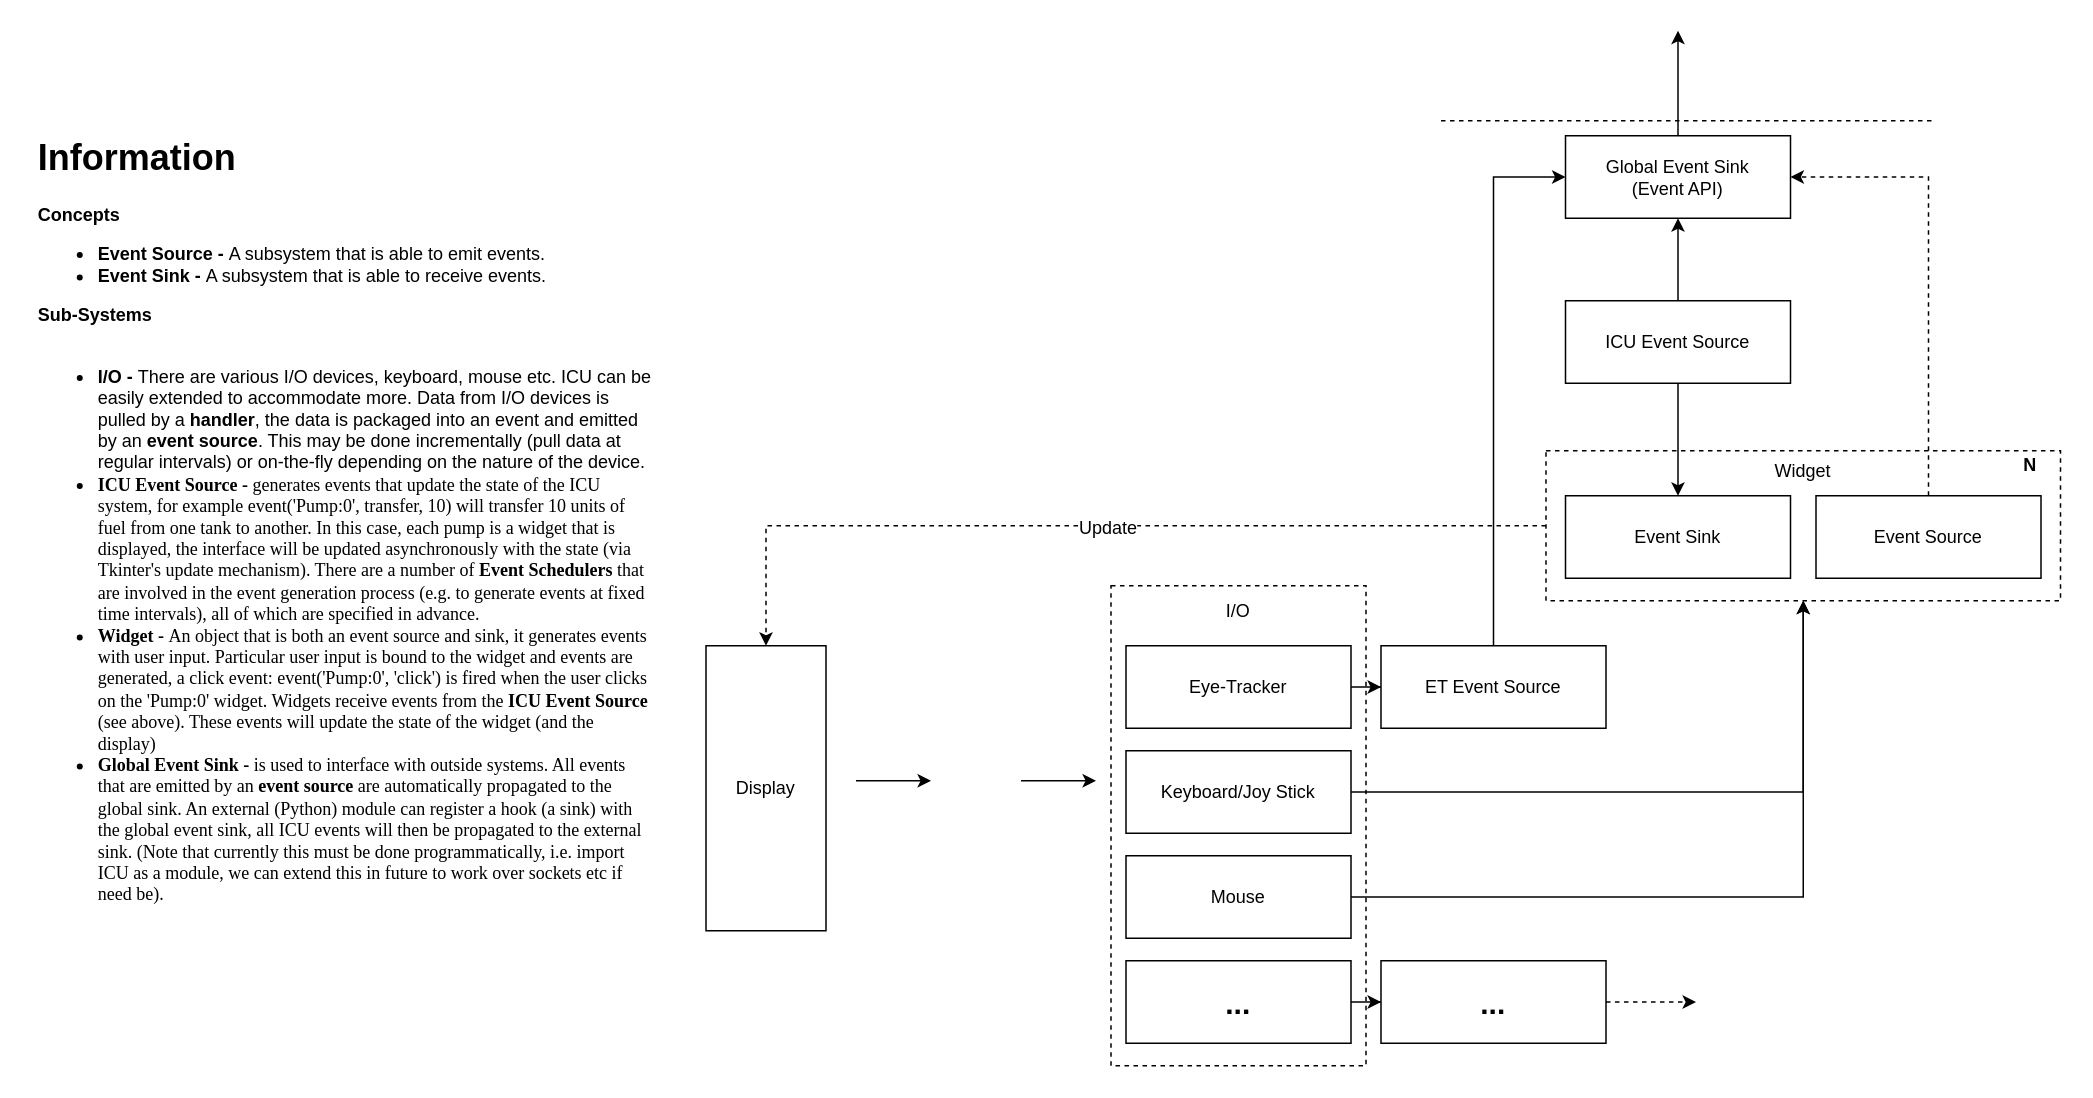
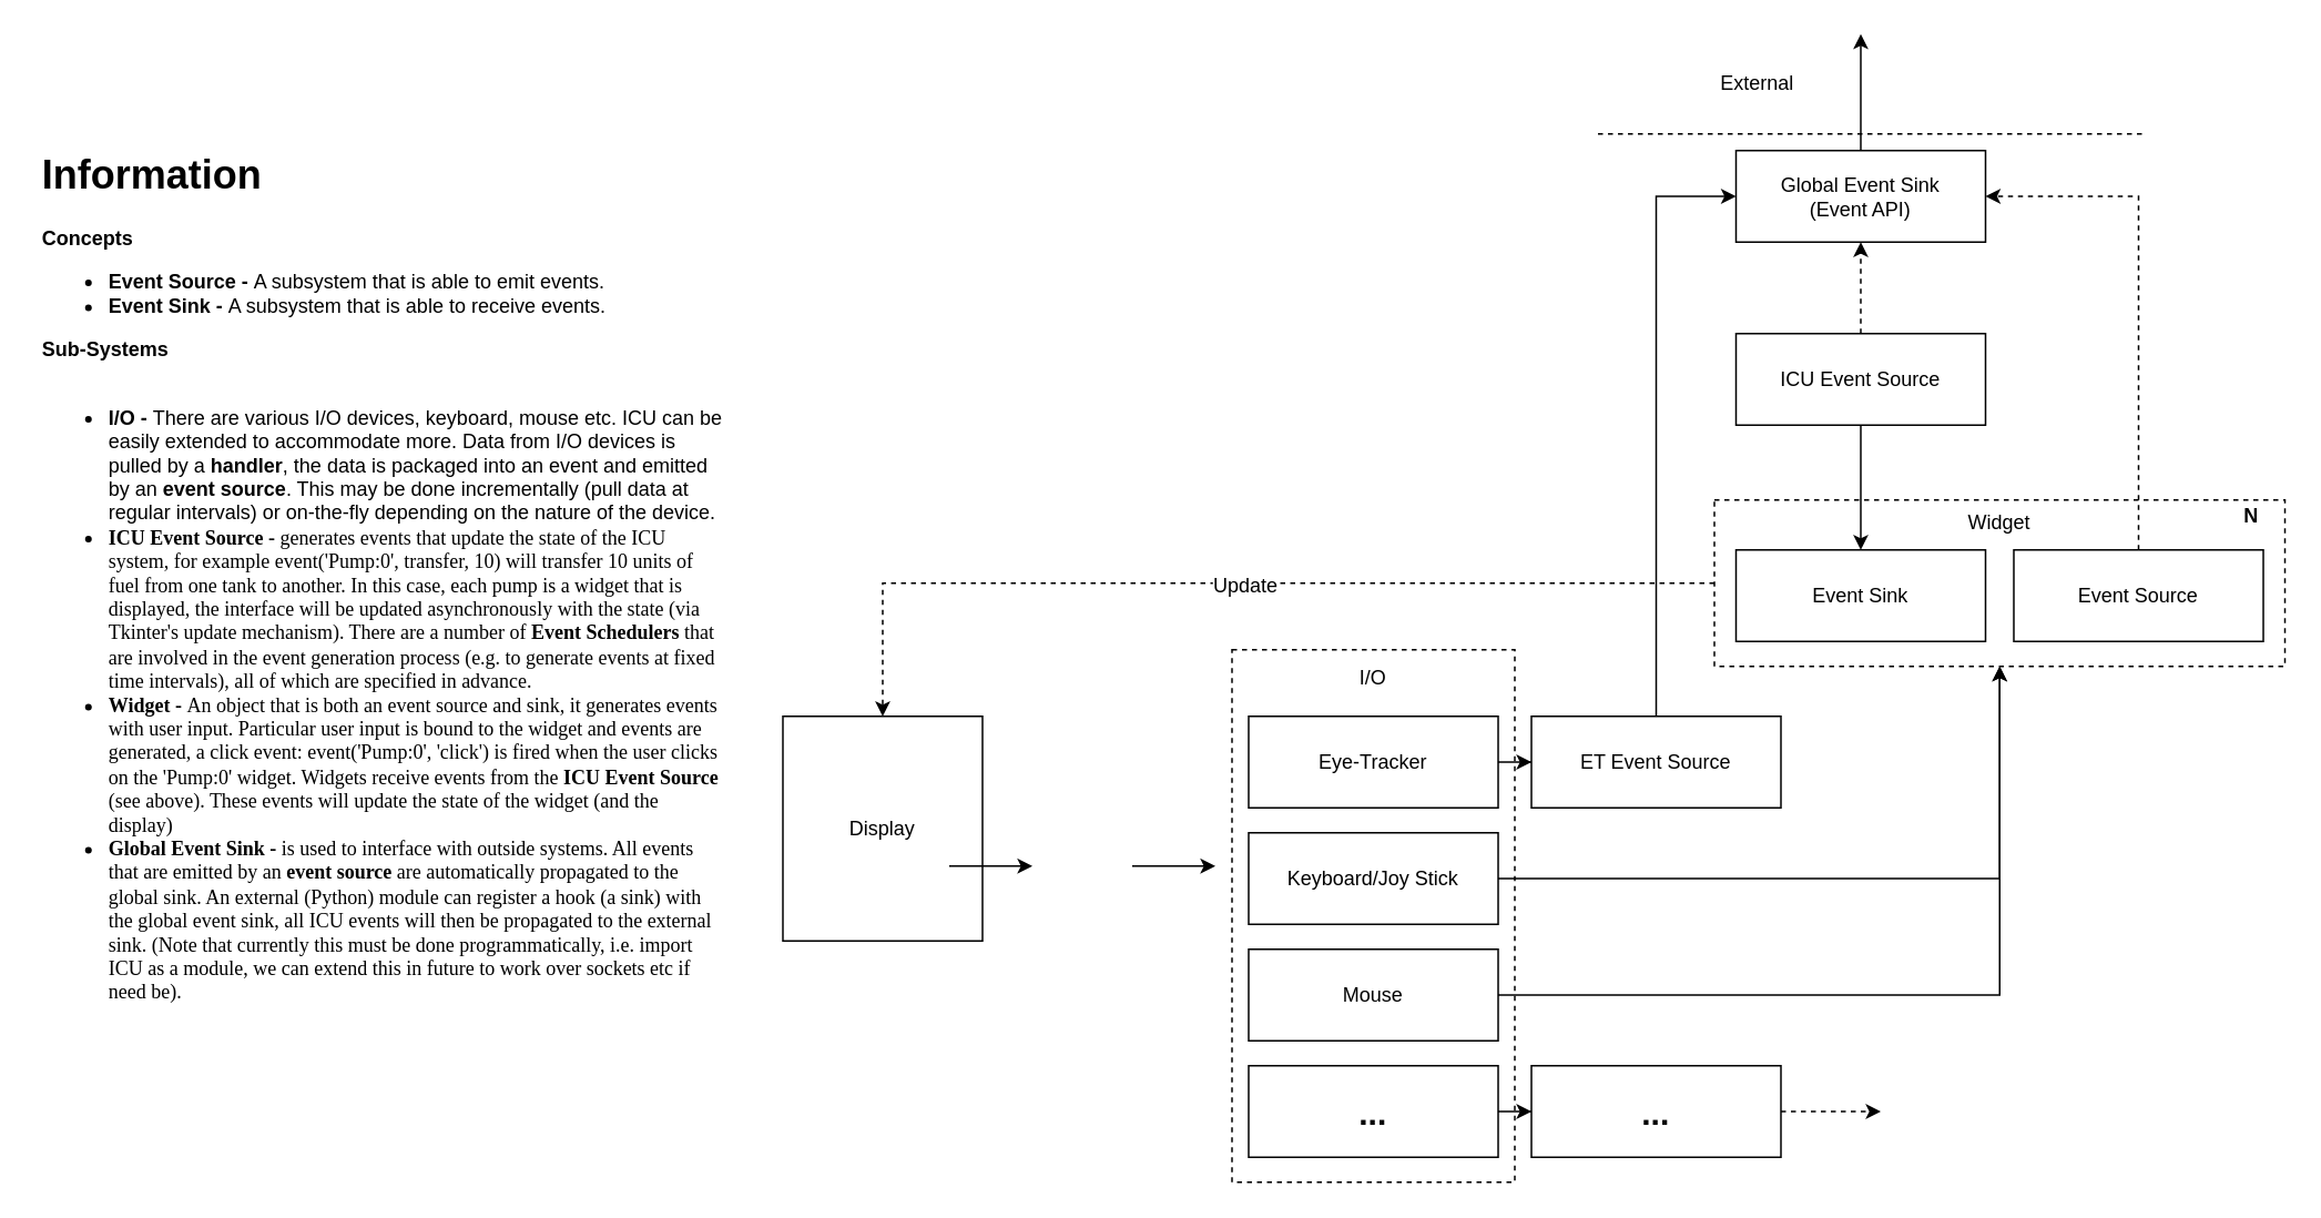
  <mxCell id="0" />
  <mxCell id="1" parent="0" />
  <mxCell id="2" value="&lt;div style=&quot;line-height: 150%&quot; align=&quot;center&quot;&gt;I/O&lt;/div&gt;&lt;div style=&quot;line-height: 150%&quot; align=&quot;center&quot;&gt;&lt;br&gt;&lt;/div&gt;&lt;div style=&quot;line-height: 150%&quot; align=&quot;center&quot;&gt;&lt;br&gt;&lt;/div&gt;&lt;div style=&quot;line-height: 150%&quot; align=&quot;center&quot;&gt;&lt;br&gt;&lt;/div&gt;&lt;div style=&quot;line-height: 150%&quot; align=&quot;center&quot;&gt;&lt;br&gt;&lt;/div&gt;&lt;div style=&quot;line-height: 150%&quot; align=&quot;center&quot;&gt;&lt;br&gt;&lt;/div&gt;&lt;div style=&quot;line-height: 150%&quot; align=&quot;center&quot;&gt;&lt;br&gt;&lt;/div&gt;&lt;div style=&quot;line-height: 150%&quot; align=&quot;center&quot;&gt;&lt;br&gt;&lt;/div&gt;&lt;div style=&quot;line-height: 150%&quot; align=&quot;center&quot;&gt;&lt;br&gt;&lt;/div&gt;&lt;div style=&quot;line-height: 150%&quot; align=&quot;center&quot;&gt;&lt;br&gt;&lt;/div&gt;&lt;div style=&quot;line-height: 150%&quot; align=&quot;center&quot;&gt;&lt;br&gt;&lt;/div&gt;&lt;div style=&quot;line-height: 150%&quot; align=&quot;center&quot;&gt;&lt;br&gt;&lt;/div&gt;&lt;div style=&quot;line-height: 150%&quot; align=&quot;center&quot;&gt;&lt;br&gt;&lt;/div&gt;&lt;div style=&quot;line-height: 150%&quot; align=&quot;center&quot;&gt;&lt;br&gt;&lt;/div&gt;&lt;div style=&quot;line-height: 150%&quot; align=&quot;center&quot;&gt;&lt;br&gt;&lt;/div&gt;&lt;div style=&quot;line-height: 150%&quot; align=&quot;center&quot;&gt;&lt;br&gt;&lt;/div&gt;&lt;div style=&quot;line-height: 150%&quot; align=&quot;center&quot;&gt;&lt;br&gt;&lt;/div&gt;" style="rounded=0;whiteSpace=wrap;html=1;dashed=1;fillColor=none;align=center;" vertex="1" parent="1"><mxGeometry x="740" y="390" width="170" height="320" as="geometry" /></mxCell>
  <mxCell id="3" style="edgeStyle=orthogonalEdgeStyle;rounded=0;orthogonalLoop=1;jettySize=auto;html=1;entryX=0.5;entryY=1;entryDx=0;entryDy=0;endArrow=classic;endFill=1;" edge="1" parent="1" source="4" target="20"><mxGeometry relative="1" as="geometry" /></mxCell>
  <mxCell id="4" value="&lt;div&gt;Keyboard/Joy Stick&lt;/div&gt;" style="rounded=0;whiteSpace=wrap;html=1;" vertex="1" parent="1"><mxGeometry x="750" y="500" width="150" height="55" as="geometry" /></mxCell>
  <mxCell id="5" style="edgeStyle=orthogonalEdgeStyle;rounded=0;orthogonalLoop=1;jettySize=auto;html=1;entryX=0.5;entryY=1;entryDx=0;entryDy=0;endArrow=classic;endFill=1;" edge="1" parent="1" source="6" target="20"><mxGeometry relative="1" as="geometry" /></mxCell>
  <mxCell id="6" value="Mouse" style="rounded=0;whiteSpace=wrap;html=1;" vertex="1" parent="1"><mxGeometry x="750" y="570" width="150" height="55" as="geometry" /></mxCell>
  <mxCell id="7" style="edgeStyle=orthogonalEdgeStyle;rounded=0;orthogonalLoop=1;jettySize=auto;html=1;entryX=0;entryY=0.5;entryDx=0;entryDy=0;" edge="1" parent="1" source="8" target="15"><mxGeometry relative="1" as="geometry" /></mxCell>
  <mxCell id="8" value="Eye-Tracker" style="rounded=0;whiteSpace=wrap;html=1;" vertex="1" parent="1"><mxGeometry x="750" y="430" width="150" height="55" as="geometry" /></mxCell>
  <mxCell id="9" value="" style="endArrow=classic;html=1;" edge="1" parent="1"><mxGeometry width="50" height="50" relative="1" as="geometry"><mxPoint x="680" y="520" as="sourcePoint" /><mxPoint x="730" y="520" as="targetPoint" /></mxGeometry></mxCell>
- <mxCell id="10" value="Display" style="rounded=0;whiteSpace=wrap;html=1;" vertex="1" parent="1"><mxGeometry x="470" y="430" width="80" height="190" as="geometry" /></mxCell>
+ <mxCell id="10" value="Display" style="rounded=0;whiteSpace=wrap;html=1;" vertex="1" parent="1"><mxGeometry x="470" y="430" width="120" height="135" as="geometry" /></mxCell>
  <mxCell id="11" value="" style="endArrow=classic;html=1;" edge="1" parent="1"><mxGeometry width="50" height="50" relative="1" as="geometry"><mxPoint x="570" y="520" as="sourcePoint" /><mxPoint x="620" y="520" as="targetPoint" /></mxGeometry></mxCell>
  <mxCell id="12" style="edgeStyle=orthogonalEdgeStyle;rounded=0;orthogonalLoop=1;jettySize=auto;html=1;" edge="1" parent="1" source="13" target="17"><mxGeometry relative="1" as="geometry" /></mxCell>
  <mxCell id="13" value="&lt;font style=&quot;font-size: 20px&quot;&gt;&lt;b&gt;...&lt;/b&gt;&lt;/font&gt;" style="rounded=0;whiteSpace=wrap;html=1;" vertex="1" parent="1"><mxGeometry x="750" y="640" width="150" height="55" as="geometry" /></mxCell>
  <mxCell id="14" style="edgeStyle=orthogonalEdgeStyle;rounded=0;orthogonalLoop=1;jettySize=auto;html=1;entryX=0;entryY=0.5;entryDx=0;entryDy=0;endArrow=classic;endFill=1;" edge="1" parent="1" source="15" target="31"><mxGeometry relative="1" as="geometry" /></mxCell>
  <mxCell id="15" value="ET Event Source" style="rounded=0;whiteSpace=wrap;html=1;" vertex="1" parent="1"><mxGeometry x="920" y="430" width="150" height="55" as="geometry" /></mxCell>
  <mxCell id="16" style="edgeStyle=orthogonalEdgeStyle;rounded=0;orthogonalLoop=1;jettySize=auto;html=1;dashed=1;" edge="1" parent="1" source="17"><mxGeometry relative="1" as="geometry"><mxPoint x="1130" y="667.5" as="targetPoint" /></mxGeometry></mxCell>
  <mxCell id="17" value="&lt;font style=&quot;font-size: 20px&quot;&gt;&lt;b&gt;...&lt;/b&gt;&lt;/font&gt;" style="rounded=0;whiteSpace=wrap;html=1;" vertex="1" parent="1"><mxGeometry x="920" y="640" width="150" height="55" as="geometry" /></mxCell>
  <mxCell id="18" value="" style="group" vertex="1" connectable="0" parent="1"><mxGeometry x="1100" y="330" width="273" height="70" as="geometry" /></mxCell>
  <mxCell id="19" value="" style="group" vertex="1" connectable="0" parent="18"><mxGeometry width="273" height="70" as="geometry" /></mxCell>
  <mxCell id="20" value="&lt;div&gt;Widget&lt;/div&gt;&lt;div&gt;&lt;br&gt;&lt;/div&gt;&lt;div&gt;&lt;br&gt;&lt;/div&gt;&lt;div&gt;&lt;br&gt;&lt;/div&gt;&lt;div&gt;&lt;br&gt;&lt;/div&gt;&lt;div&gt;&lt;br&gt;&lt;/div&gt;" style="rounded=0;whiteSpace=wrap;html=1;dashed=1;fillColor=none;align=center;" vertex="1" parent="19"><mxGeometry x="-70" y="-30" width="343" height="100" as="geometry" /></mxCell>
  <mxCell id="21" value="&lt;div&gt;Event Source&lt;/div&gt;" style="rounded=0;whiteSpace=wrap;html=1;" vertex="1" parent="19"><mxGeometry x="110" width="150" height="55" as="geometry" /></mxCell>
  <mxCell id="22" value="" style="group" vertex="1" connectable="0" parent="19"><mxGeometry x="-70" width="160" height="55" as="geometry" /></mxCell>
  <mxCell id="23" value="&lt;div&gt;Event Sink&lt;br&gt;&lt;/div&gt;" style="rounded=0;whiteSpace=wrap;html=1;" vertex="1" parent="22"><mxGeometry x="13" width="150" height="55" as="geometry" /></mxCell>
  <mxCell id="24" value="&lt;b&gt;N&lt;/b&gt;" style="text;html=1;strokeColor=none;fillColor=none;align=center;verticalAlign=middle;whiteSpace=wrap;rounded=0;dashed=1;" vertex="1" parent="19"><mxGeometry x="233" y="-30" width="40" height="20" as="geometry" /></mxCell>
  <mxCell id="25" style="edgeStyle=orthogonalEdgeStyle;rounded=0;orthogonalLoop=1;jettySize=auto;html=1;entryX=0.5;entryY=0;entryDx=0;entryDy=0;dashed=1;" edge="1" parent="1" source="20" target="10"><mxGeometry relative="1" as="geometry" /></mxCell>
  <mxCell id="26" value="&lt;div&gt;Update&lt;/div&gt;" style="text;html=1;align=center;verticalAlign=middle;resizable=0;points=[];labelBackgroundColor=#ffffff;" vertex="1" connectable="0" parent="25"><mxGeometry x="-0.024" y="1" relative="1" as="geometry"><mxPoint as="offset" /></mxGeometry></mxCell>
  <mxCell id="27" style="edgeStyle=orthogonalEdgeStyle;rounded=0;orthogonalLoop=1;jettySize=auto;html=1;entryX=0.5;entryY=0;entryDx=0;entryDy=0;endArrow=classic;endFill=1;" edge="1" parent="1" source="29" target="23"><mxGeometry relative="1" as="geometry" /></mxCell>
- <mxCell id="28" style="edgeStyle=orthogonalEdgeStyle;rounded=0;orthogonalLoop=1;jettySize=auto;html=1;endArrow=classic;endFill=1;" edge="1" parent="1" source="29" target="31"><mxGeometry relative="1" as="geometry" /></mxCell>
+ <mxCell id="28" style="edgeStyle=orthogonalEdgeStyle;rounded=0;orthogonalLoop=1;jettySize=auto;html=1;endArrow=classic;endFill=1;dashed=1;" edge="1" parent="1" source="29" target="31"><mxGeometry relative="1" as="geometry" /></mxCell>
  <mxCell id="29" value="&lt;div&gt;ICU Event Source&lt;/div&gt;" style="rounded=0;whiteSpace=wrap;html=1;" vertex="1" parent="1"><mxGeometry x="1043" y="200" width="150" height="55" as="geometry" /></mxCell>
  <mxCell id="30" value="" style="group" vertex="1" connectable="0" parent="1"><mxGeometry x="960" y="40" width="330" height="105" as="geometry" /></mxCell>
  <mxCell id="31" value="&lt;div&gt;Global Event Sink&lt;/div&gt;&lt;div&gt;(Event API)&lt;br&gt;&lt;/div&gt;" style="rounded=0;whiteSpace=wrap;html=1;" vertex="1" parent="30"><mxGeometry x="83" y="50" width="150" height="55" as="geometry" /></mxCell>
  <mxCell id="32" value="" style="endArrow=none;dashed=1;html=1;" edge="1" parent="30"><mxGeometry width="50" height="50" relative="1" as="geometry"><mxPoint y="40" as="sourcePoint" /><mxPoint x="330" y="40" as="targetPoint" /></mxGeometry></mxCell>
+ <mxCell id="33" value="&lt;div&gt;External&lt;/div&gt;" style="text;html=1;strokeColor=none;fillColor=none;align=center;verticalAlign=middle;whiteSpace=wrap;rounded=0;dashed=1;" vertex="1" parent="30"><mxGeometry x="76" width="40" height="20" as="geometry" /></mxCell>
  <mxCell id="34" style="edgeStyle=orthogonalEdgeStyle;rounded=0;orthogonalLoop=1;jettySize=auto;html=1;entryX=1;entryY=0.5;entryDx=0;entryDy=0;endArrow=classic;endFill=1;dashed=1;" edge="1" parent="1" source="21" target="31"><mxGeometry relative="1" as="geometry"><Array as="points"><mxPoint x="1285" y="117" /></Array></mxGeometry></mxCell>
  <mxCell id="35" style="edgeStyle=orthogonalEdgeStyle;rounded=0;orthogonalLoop=1;jettySize=auto;html=1;endArrow=classic;endFill=1;" edge="1" parent="1" source="31"><mxGeometry relative="1" as="geometry"><mxPoint x="1118" y="20" as="targetPoint" /></mxGeometry></mxCell>
  <mxCell id="36" value="&lt;h1&gt;Information&lt;/h1&gt;&lt;div&gt;&lt;b&gt;Concepts&lt;/b&gt;&lt;br&gt;&lt;/div&gt;&lt;ul&gt;&lt;li&gt;&lt;b&gt;Event Source - &lt;/b&gt;A subsystem that is able to emit events.&lt;/li&gt;&lt;li&gt;&lt;b&gt;Event Sink - &lt;/b&gt;A subsystem that is able to receive events.&lt;/li&gt;&lt;/ul&gt;&lt;div&gt;&lt;b&gt;Sub-Systems&lt;/b&gt;&lt;/div&gt;&lt;div&gt;&lt;b&gt;&lt;/b&gt;&lt;br&gt;&lt;/div&gt;&lt;ul&gt;&lt;li&gt;&lt;b&gt;I/O - &lt;/b&gt;There are various I/O devices, keyboard, mouse etc. ICU can be easily extended to accommodate more. Data from I/O devices is pulled by a &lt;b&gt;handler&lt;/b&gt;, the data is packaged into an event and emitted by an &lt;b&gt;event source&lt;/b&gt;. This may be done incrementally (pull data at regular intervals) or on-the-fly depending on the nature of the device.&lt;br&gt;&lt;/li&gt;&lt;li&gt;&lt;font face=&quot;Lucida Console&quot;&gt;&lt;b&gt;ICU Event Source -&lt;/b&gt; generates events that update the state of the ICU system, for example event('Pump:0', transfer, 10) will transfer 10 units of fuel from one tank to another. In this case, each pump is a widget that is displayed, the interface will be updated asynchronously with the state (via Tkinter's update mechanism). There are a number of &lt;b&gt;Event Schedulers &lt;/b&gt;that are involved in the event generation process (e.g. to generate events at fixed time intervals), all of which are specified in advance.&lt;/font&gt;&lt;/li&gt;&lt;li&gt;&lt;font face=&quot;Lucida Console&quot;&gt;&lt;b&gt;Widget&lt;/b&gt; &lt;b&gt;- &lt;/b&gt;An object that is both an event source and sink, it generates events with user input. Particular user input is bound to the widget and events are generated, a click event: event('Pump:0', 'click') is fired when the user clicks on the 'Pump:0' widget. Widgets receive events from the &lt;b&gt;ICU Event Source&lt;/b&gt; (see above). These events will update the state of the widget (and the display)&lt;/font&gt;&lt;/li&gt;&lt;li&gt;&lt;font face=&quot;Lucida Console&quot;&gt;&lt;b&gt;Global Event Sink - &lt;/b&gt;is used to interface with outside systems. All events that are emitted by an &lt;b&gt;event source&lt;/b&gt; are automatically propagated to the global sink. An external (Python) module can register a hook (a sink) with the global event sink, all ICU events will then be propagated to the external sink. (Note that currently this must be done programmatically, i.e. import ICU as a module, we can extend this in future to work over sockets etc if need be).&lt;br&gt;&lt;/font&gt;&lt;/li&gt;&lt;/ul&gt;" style="text;html=1;strokeColor=none;fillColor=none;spacing=5;spacingTop=-20;whiteSpace=wrap;overflow=hidden;rounded=0;dashed=1;" vertex="1" parent="1"><mxGeometry x="20" y="85" width="420" height="610" as="geometry" /></mxCell>
